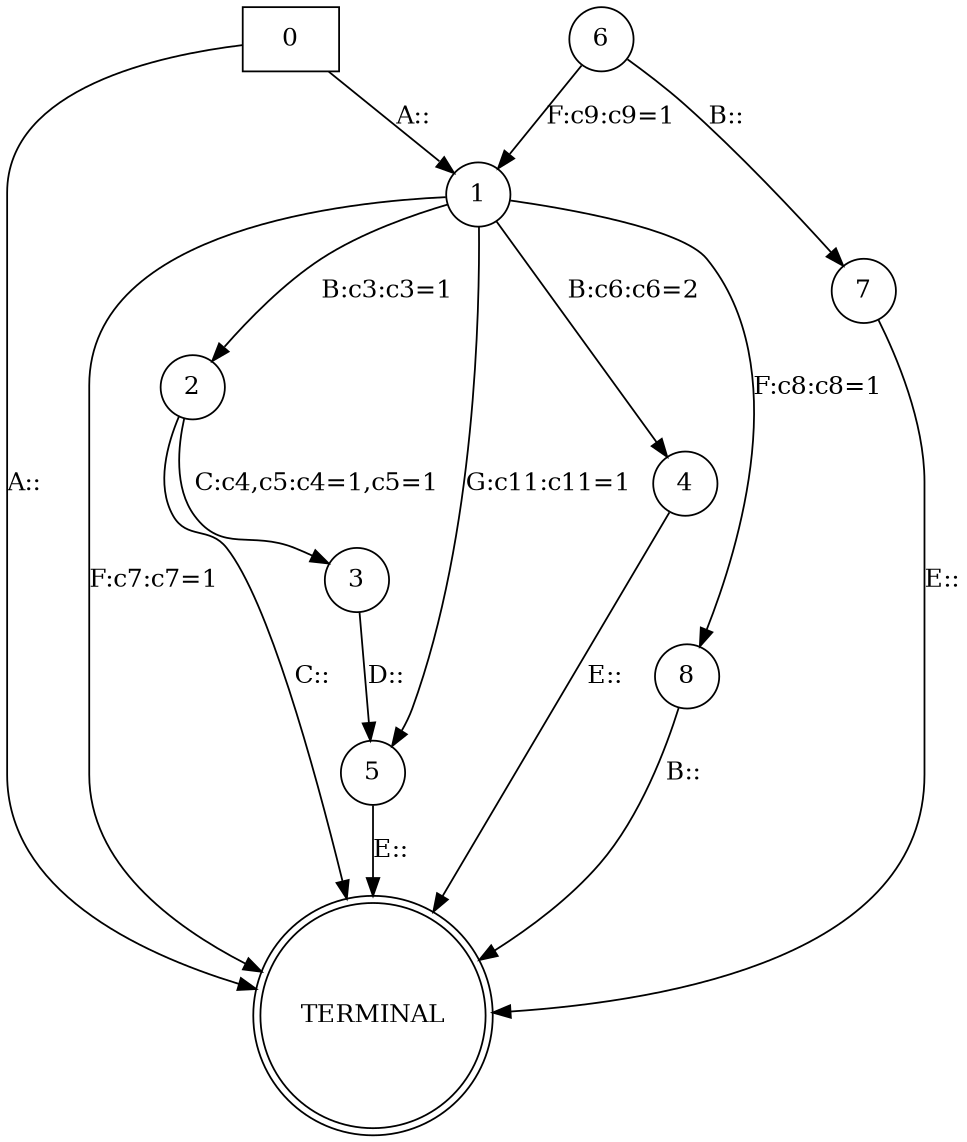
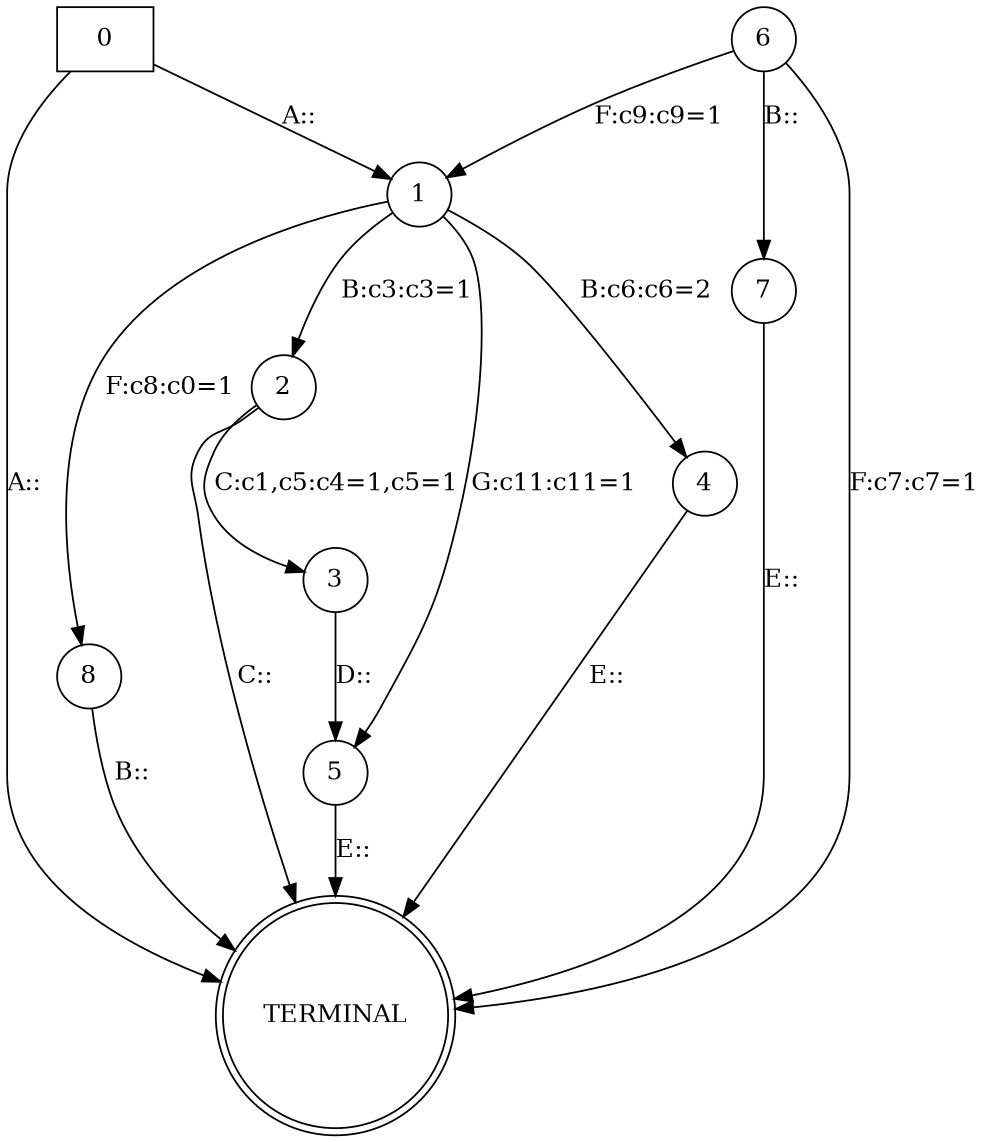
  digraph {
    node [shape=circle]
    edge [transition_probability=1]
    n1 [label=0 shape=box]
    n2 [label=1]
    n3 [label=TERMINAL shape=doublecircle]
    n4 [label=2]
    n5 [label=4]
    n6 [label=5]
    n7 [label=8]
    n8 [label=3]
    n9 [label=6]
    n10 [label=7]
    n1 -> n2 [label="A::" transition_probability="1/2"]
    n1 -> n3 [label="A::" transition_probability="1/2"]
-   n2 -> n3 [label="F:c7:c7=1" transition_probability="5/10"]
+   n9 -> n3 [label="F:c7:c7=1" transition_probability="5/10"]
    n2 -> n4 [label="B:c3:c3=1" transition_probability="1/10"]
    n2 -> n5 [label="B:c6:c6=2" transition_probability="1/10"]
    n2 -> n6 [label="G:c11:c11=1" transition_probability="1/10"]
-   n2 -> n7 [label="F:c8:c8=1" transition_probability="1/10"]
+   n2 -> n7 [label="F:c8:c0=1" transition_probability="1/10"]
    n4 -> n3 [label="C::" transition_probability="1/2"]
-   n4 -> n8 [label="C:c4,c5:c4=1,c5=1" transition_probability="1/2"]
+   n4 -> n8 [label="C:c1,c5:c4=1,c5=1" transition_probability="1/2"]
    n5 -> n3 [label="E::"]
    n6 -> n3 [label="E::"]
    n7 -> n3 [label="B::"]
    n8 -> n6 [label="D::"]
    n9 -> n2 [label="F:c9:c9=1" transition_probability="1/10"]
    n9 -> n10 [label="B::"]
    n10 -> n3 [label="E::"]
  }
